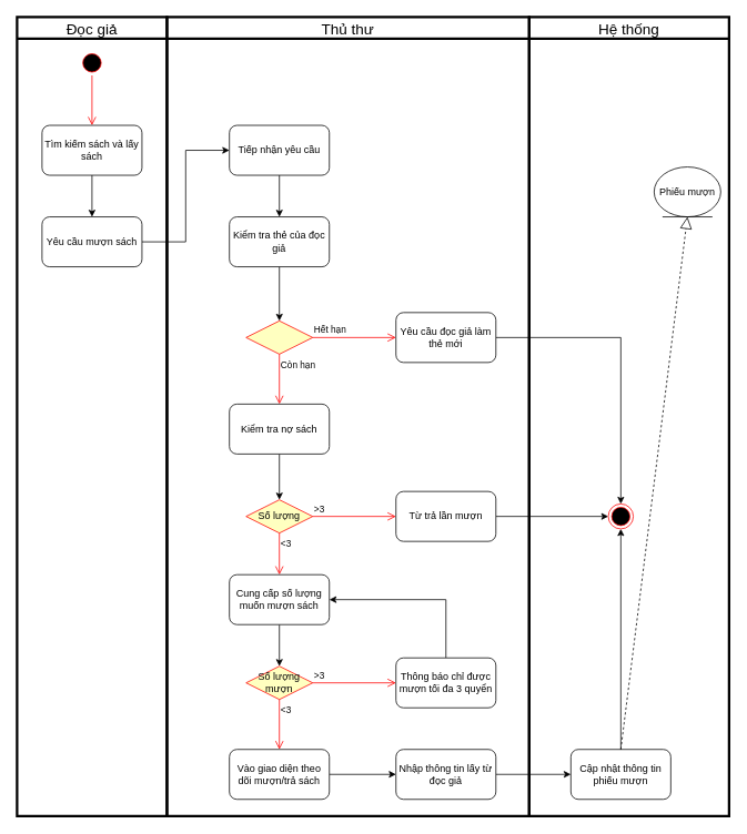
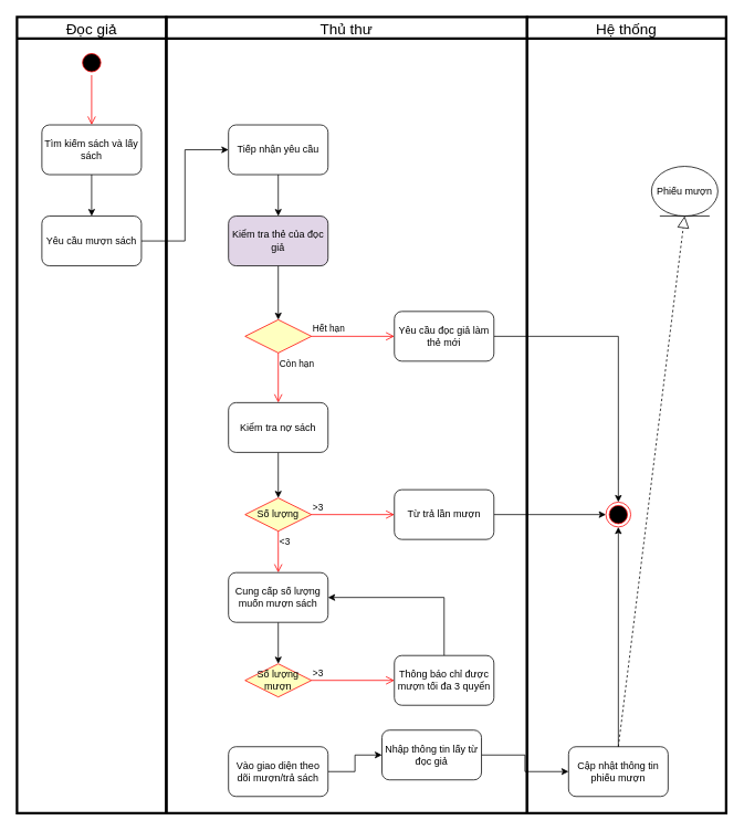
  <mxCell id="0" />
  <mxCell id="1" parent="0" />
  <mxCell id="2" value="" style="ellipse;html=1;shape=startState;fillColor=#000000;strokeColor=#ff0000;" vertex="1" parent="1"><mxGeometry x="95" y="60" width="30" height="30" as="geometry" /></mxCell>
  <mxCell id="3" value="" style="edgeStyle=orthogonalEdgeStyle;html=1;verticalAlign=bottom;endArrow=open;endSize=8;strokeColor=#ff0000;entryX=0.5;entryY=0;entryDx=0;entryDy=0;entryPerimeter=0;" edge="1" source="2" parent="1" target="5"><mxGeometry relative="1" as="geometry"><mxPoint x="110" y="150" as="targetPoint" /></mxGeometry></mxCell>
  <mxCell id="4" value="" style="edgeStyle=orthogonalEdgeStyle;rounded=0;orthogonalLoop=1;jettySize=auto;html=1;" edge="1" parent="1" source="5" target="7"><mxGeometry relative="1" as="geometry" /></mxCell>
  <mxCell id="5" value="Tìm kiếm sách và lấy sách" style="rounded=1;whiteSpace=wrap;html=1;" vertex="1" parent="1"><mxGeometry x="50" y="150" width="120" height="60" as="geometry" /></mxCell>
  <mxCell id="6" style="edgeStyle=orthogonalEdgeStyle;rounded=0;orthogonalLoop=1;jettySize=auto;html=1;exitX=1;exitY=0.5;exitDx=0;exitDy=0;entryX=0;entryY=0.5;entryDx=0;entryDy=0;" edge="1" parent="1" source="7" target="9"><mxGeometry relative="1" as="geometry" /></mxCell>
  <mxCell id="7" value="Yêu cầu mượn sách" style="rounded=1;whiteSpace=wrap;html=1;" vertex="1" parent="1"><mxGeometry x="50" y="260" width="120" height="60" as="geometry" /></mxCell>
  <mxCell id="8" style="edgeStyle=orthogonalEdgeStyle;rounded=0;orthogonalLoop=1;jettySize=auto;html=1;exitX=0.5;exitY=1;exitDx=0;exitDy=0;entryX=0.5;entryY=0;entryDx=0;entryDy=0;" edge="1" parent="1" source="9" target="11"><mxGeometry relative="1" as="geometry" /></mxCell>
  <mxCell id="9" value="Tiếp nhận yêu cầu" style="rounded=1;whiteSpace=wrap;html=1;" vertex="1" parent="1"><mxGeometry x="275" y="150" width="120" height="60" as="geometry" /></mxCell>
  <mxCell id="10" style="edgeStyle=orthogonalEdgeStyle;rounded=0;orthogonalLoop=1;jettySize=auto;html=1;exitX=0.5;exitY=1;exitDx=0;exitDy=0;entryX=0.5;entryY=0;entryDx=0;entryDy=0;" edge="1" parent="1" source="11" target="12"><mxGeometry relative="1" as="geometry" /></mxCell>
- <mxCell id="11" value="Kiểm tra thẻ của đọc giả" style="rounded=1;whiteSpace=wrap;html=1;" vertex="1" parent="1"><mxGeometry x="275" y="260" width="120" height="60" as="geometry" /></mxCell>
+ <mxCell id="11" value="Kiểm tra thẻ của đọc giả" style="rounded=1;whiteSpace=wrap;html=1;fillColor=#e1d5e7;" vertex="1" parent="1"><mxGeometry x="275" y="260" width="120" height="60" as="geometry" /></mxCell>
  <mxCell id="12" value="" style="rhombus;whiteSpace=wrap;html=1;fillColor=#ffffc0;strokeColor=#ff0000;" vertex="1" parent="1"><mxGeometry x="295" y="385" width="80" height="40" as="geometry" /></mxCell>
  <mxCell id="13" value="Hết hạn" style="edgeStyle=orthogonalEdgeStyle;html=1;align=left;verticalAlign=bottom;endArrow=open;endSize=8;strokeColor=#ff0000;entryX=0;entryY=0.5;entryDx=0;entryDy=0;" edge="1" source="12" parent="1" target="16"><mxGeometry x="-1" relative="1" as="geometry"><mxPoint x="475" y="405" as="targetPoint" /></mxGeometry></mxCell>
  <mxCell id="14" value="Còn hạn" style="edgeStyle=orthogonalEdgeStyle;html=1;align=left;verticalAlign=top;endArrow=open;endSize=8;strokeColor=#ff0000;entryX=0.5;entryY=0;entryDx=0;entryDy=0;" edge="1" source="12" parent="1" target="18"><mxGeometry x="-1" relative="1" as="geometry"><mxPoint x="335" y="485" as="targetPoint" /><mxPoint as="offset" /></mxGeometry></mxCell>
  <mxCell id="15" style="edgeStyle=orthogonalEdgeStyle;rounded=0;orthogonalLoop=1;jettySize=auto;html=1;exitX=1;exitY=0.5;exitDx=0;exitDy=0;entryX=0.5;entryY=0;entryDx=0;entryDy=0;" edge="1" parent="1" source="16" target="37"><mxGeometry relative="1" as="geometry" /></mxCell>
  <mxCell id="16" value="Yêu cầu đọc giả làm thẻ mới" style="rounded=1;whiteSpace=wrap;html=1;" vertex="1" parent="1"><mxGeometry x="475" y="375" width="120" height="60" as="geometry" /></mxCell>
  <mxCell id="17" style="edgeStyle=orthogonalEdgeStyle;rounded=0;orthogonalLoop=1;jettySize=auto;html=1;exitX=0.5;exitY=1;exitDx=0;exitDy=0;entryX=0.5;entryY=0;entryDx=0;entryDy=0;" edge="1" parent="1" source="18" target="19"><mxGeometry relative="1" as="geometry" /></mxCell>
  <mxCell id="18" value="Kiểm tra nợ sách" style="rounded=1;whiteSpace=wrap;html=1;" vertex="1" parent="1"><mxGeometry x="275" y="485" width="120" height="60" as="geometry" /></mxCell>
  <mxCell id="19" value="Số lượng" style="rhombus;whiteSpace=wrap;html=1;fillColor=#ffffc0;strokeColor=#ff0000;" vertex="1" parent="1"><mxGeometry x="295" y="600" width="80" height="40" as="geometry" /></mxCell>
  <mxCell id="20" value="&amp;gt;3" style="edgeStyle=orthogonalEdgeStyle;html=1;align=left;verticalAlign=bottom;endArrow=open;endSize=8;strokeColor=#ff0000;entryX=0;entryY=0.5;entryDx=0;entryDy=0;" edge="1" source="19" parent="1" target="23"><mxGeometry x="-1" relative="1" as="geometry"><mxPoint x="475" y="620" as="targetPoint" /></mxGeometry></mxCell>
  <mxCell id="21" value="&amp;lt;3" style="edgeStyle=orthogonalEdgeStyle;html=1;align=left;verticalAlign=top;endArrow=open;endSize=8;strokeColor=#ff0000;entryX=0.5;entryY=0;entryDx=0;entryDy=0;" edge="1" source="19" parent="1" target="25"><mxGeometry x="-1" relative="1" as="geometry"><mxPoint x="335" y="700" as="targetPoint" /></mxGeometry></mxCell>
  <mxCell id="22" style="edgeStyle=orthogonalEdgeStyle;rounded=0;orthogonalLoop=1;jettySize=auto;html=1;exitX=1;exitY=0.5;exitDx=0;exitDy=0;entryX=0;entryY=0.5;entryDx=0;entryDy=0;" edge="1" parent="1" source="23" target="37"><mxGeometry relative="1" as="geometry" /></mxCell>
  <mxCell id="23" value="Từ trả lần mượn" style="rounded=1;whiteSpace=wrap;html=1;" vertex="1" parent="1"><mxGeometry x="475" y="590" width="120" height="60" as="geometry" /></mxCell>
  <mxCell id="24" style="edgeStyle=orthogonalEdgeStyle;rounded=0;orthogonalLoop=1;jettySize=auto;html=1;exitX=0.5;exitY=1;exitDx=0;exitDy=0;entryX=0.5;entryY=0;entryDx=0;entryDy=0;" edge="1" parent="1" source="25" target="26"><mxGeometry relative="1" as="geometry" /></mxCell>
  <mxCell id="25" value="Cung cấp số lượng muốn mượn sách" style="rounded=1;whiteSpace=wrap;html=1;" vertex="1" parent="1"><mxGeometry x="275" y="690" width="120" height="60" as="geometry" /></mxCell>
  <mxCell id="26" value="Số lượng mượn" style="rhombus;whiteSpace=wrap;html=1;fillColor=#ffffc0;strokeColor=#ff0000;" vertex="1" parent="1"><mxGeometry x="295" y="800" width="80" height="40" as="geometry" /></mxCell>
  <mxCell id="27" value="&amp;gt;3" style="edgeStyle=orthogonalEdgeStyle;html=1;align=left;verticalAlign=bottom;endArrow=open;endSize=8;strokeColor=#ff0000;entryX=0;entryY=0.5;entryDx=0;entryDy=0;" edge="1" source="26" parent="1" target="30"><mxGeometry x="-1" relative="1" as="geometry"><mxPoint x="475" y="820" as="targetPoint" /></mxGeometry></mxCell>
- <mxCell id="28" value="&amp;lt;3" style="edgeStyle=orthogonalEdgeStyle;html=1;align=left;verticalAlign=top;endArrow=open;endSize=8;strokeColor=#ff0000;entryX=0.5;entryY=0;entryDx=0;entryDy=0;" edge="1" source="26" parent="1" target="32"><mxGeometry x="-1" relative="1" as="geometry"><mxPoint x="335" y="900" as="targetPoint" /></mxGeometry></mxCell>
  <mxCell id="29" style="edgeStyle=orthogonalEdgeStyle;rounded=0;orthogonalLoop=1;jettySize=auto;html=1;exitX=0.5;exitY=0;exitDx=0;exitDy=0;entryX=1;entryY=0.5;entryDx=0;entryDy=0;" edge="1" parent="1" source="30" target="25"><mxGeometry relative="1" as="geometry" /></mxCell>
  <mxCell id="30" value="Thông báo chỉ được mượn tối đa 3 quyển" style="rounded=1;whiteSpace=wrap;html=1;" vertex="1" parent="1"><mxGeometry x="475" y="790" width="120" height="60" as="geometry" /></mxCell>
  <mxCell id="31" style="edgeStyle=orthogonalEdgeStyle;rounded=0;orthogonalLoop=1;jettySize=auto;html=1;exitX=1;exitY=0.5;exitDx=0;exitDy=0;entryX=0;entryY=0.5;entryDx=0;entryDy=0;" edge="1" parent="1" source="32" target="34"><mxGeometry relative="1" as="geometry" /></mxCell>
  <mxCell id="32" value="Vào giao diện theo dõi mượn/trả sách" style="rounded=1;whiteSpace=wrap;html=1;" vertex="1" parent="1"><mxGeometry x="275" y="900" width="120" height="60" as="geometry" /></mxCell>
  <mxCell id="33" style="edgeStyle=orthogonalEdgeStyle;rounded=0;orthogonalLoop=1;jettySize=auto;html=1;exitX=1;exitY=0.5;exitDx=0;exitDy=0;entryX=0;entryY=0.5;entryDx=0;entryDy=0;" edge="1" parent="1" source="34" target="36"><mxGeometry relative="1" as="geometry" /></mxCell>
- <mxCell id="34" value="Nhập thông tin lấy từ đọc giả" style="rounded=1;whiteSpace=wrap;html=1;" vertex="1" parent="1"><mxGeometry x="475" y="900" width="120" height="60" as="geometry" /></mxCell>
+ <mxCell id="34" value="Nhập thông tin lấy từ đọc giả" style="rounded=1;whiteSpace=wrap;html=1;" vertex="1" parent="1"><mxGeometry x="460" y="880" width="120" height="60" as="geometry" /></mxCell>
  <mxCell id="35" style="edgeStyle=orthogonalEdgeStyle;rounded=0;orthogonalLoop=1;jettySize=auto;html=1;exitX=0.5;exitY=0;exitDx=0;exitDy=0;entryX=0.5;entryY=1;entryDx=0;entryDy=0;" edge="1" parent="1" source="36" target="37"><mxGeometry relative="1" as="geometry" /></mxCell>
  <mxCell id="36" value="Cập nhật thông tin phiếu mượn" style="rounded=1;whiteSpace=wrap;html=1;" vertex="1" parent="1"><mxGeometry x="685" y="900" width="120" height="60" as="geometry" /></mxCell>
  <mxCell id="37" value="" style="ellipse;html=1;shape=endState;fillColor=#000000;strokeColor=#ff0000;" vertex="1" parent="1"><mxGeometry x="730" y="605" width="30" height="30" as="geometry" /></mxCell>
  <mxCell id="38" value="Phiếu mượn" style="ellipse;shape=umlEntity;whiteSpace=wrap;html=1;" vertex="1" parent="1"><mxGeometry x="785" y="200" width="80" height="60" as="geometry" /></mxCell>
  <mxCell id="39" value="" style="endArrow=block;dashed=1;endFill=0;endSize=12;html=1;entryX=0.5;entryY=1;entryDx=0;entryDy=0;exitX=0.5;exitY=0;exitDx=0;exitDy=0;" edge="1" parent="1" source="36" target="38"><mxGeometry width="160" relative="1" as="geometry"><mxPoint x="685" y="180" as="sourcePoint" /><mxPoint x="405" y="300" as="targetPoint" /></mxGeometry></mxCell>
  <mxCell id="40" value="Đọc giả" style="swimlane;fontStyle=0;childLayout=stackLayout;horizontal=1;startSize=26;fillColor=none;horizontalStack=0;resizeParent=1;resizeParentMax=0;resizeLast=0;collapsible=1;marginBottom=0;fontSize=18;strokeWidth=3;" vertex="1" parent="1"><mxGeometry x="20" y="20" width="180" height="960" as="geometry" /></mxCell>
  <mxCell id="41" value="Thủ thư" style="swimlane;fontStyle=0;childLayout=stackLayout;horizontal=1;startSize=26;fillColor=none;horizontalStack=0;resizeParent=1;resizeParentMax=0;resizeLast=0;collapsible=1;marginBottom=0;fontSize=18;strokeWidth=3;" vertex="1" parent="1"><mxGeometry x="200" y="20" width="435" height="960" as="geometry" /></mxCell>
  <mxCell id="42" value="Hệ thống" style="swimlane;fontStyle=0;childLayout=stackLayout;horizontal=1;startSize=26;fillColor=none;horizontalStack=0;resizeParent=1;resizeParentMax=0;resizeLast=0;collapsible=1;marginBottom=0;fontSize=18;strokeWidth=3;" vertex="1" parent="1"><mxGeometry x="635" y="20" width="240" height="960" as="geometry" /></mxCell>
